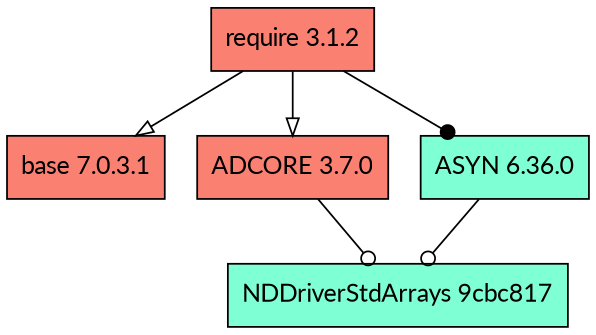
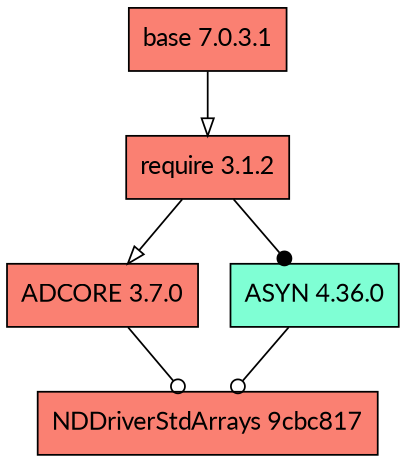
  digraph {
    fontname=Lato
    node [fillcolor=salmon fontname=Lato shape=record style=filled]
    edge [arrowhead=onormal fontname=Lato]
    n1 [label="base 7.0.3.1"]
    n2 [label="require 3.1.2"]
    n3 [label="ADCORE 3.7.0"]
-   n4 [fillcolor=aquamarine label="ASYN 6.36.0"]
-   n5 [fillcolor=aquamarine label="NDDriverStdArrays 9cbc817"]
-   n2 -> n1
+   n4 [fillcolor=aquamarine label="ASYN 4.36.0"]
+   n5 [label="NDDriverStdArrays 9cbc817"]
+   n1 -> n2
    n2 -> n3
    n2 -> n4 [arrowhead=dot]
    n3 -> n5 [arrowhead=odot]
    n4 -> n5 [arrowhead=odot]
  }
